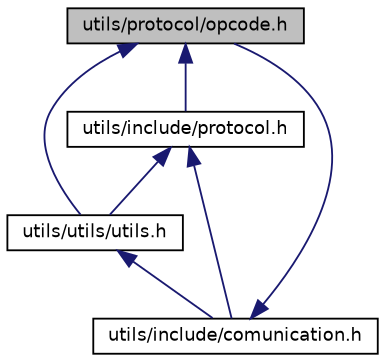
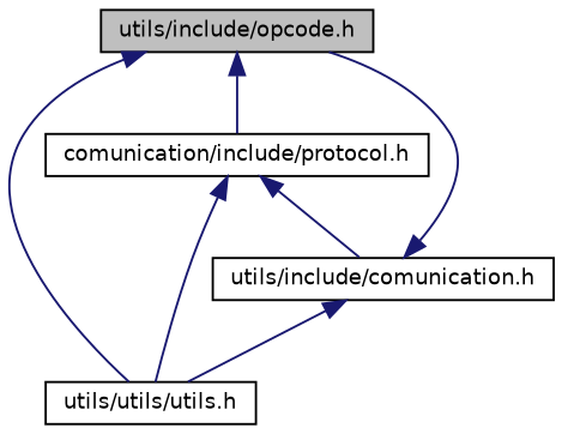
  digraph {
    node [color=black fillcolor=white fontname=Helvetica fontsize=10 shape=record style=filled]
    edge [color=midnightblue dir=back fontname=Helvetica fontsize=10 labelfontname=Helvetica labelfontsize=10 style=solid]
-   n1 [fillcolor=grey75 fontcolor=black height=0.2 label="utils/protocol/opcode.h" width=0.4]
+   n1 [fillcolor=grey75 fontcolor=black height=0.2 label="utils/include/opcode.h" width=0.4]
    n2 [height=0.2 label="utils/utils/utils.h" width=0.4]
-   n3 [height=0.2 label="utils/include/protocol.h" width=0.4]
+   n3 [height=0.2 label="comunication/include/protocol.h" width=0.4]
    n4 [height=0.2 label="utils/include/comunication.h" width=0.4]
    n1 -> n2
    n1 -> n3
    n3 -> n2
    n3 -> n4
    n4 -> n1
-   n2 -> n4
+   n4 -> n2
  }
